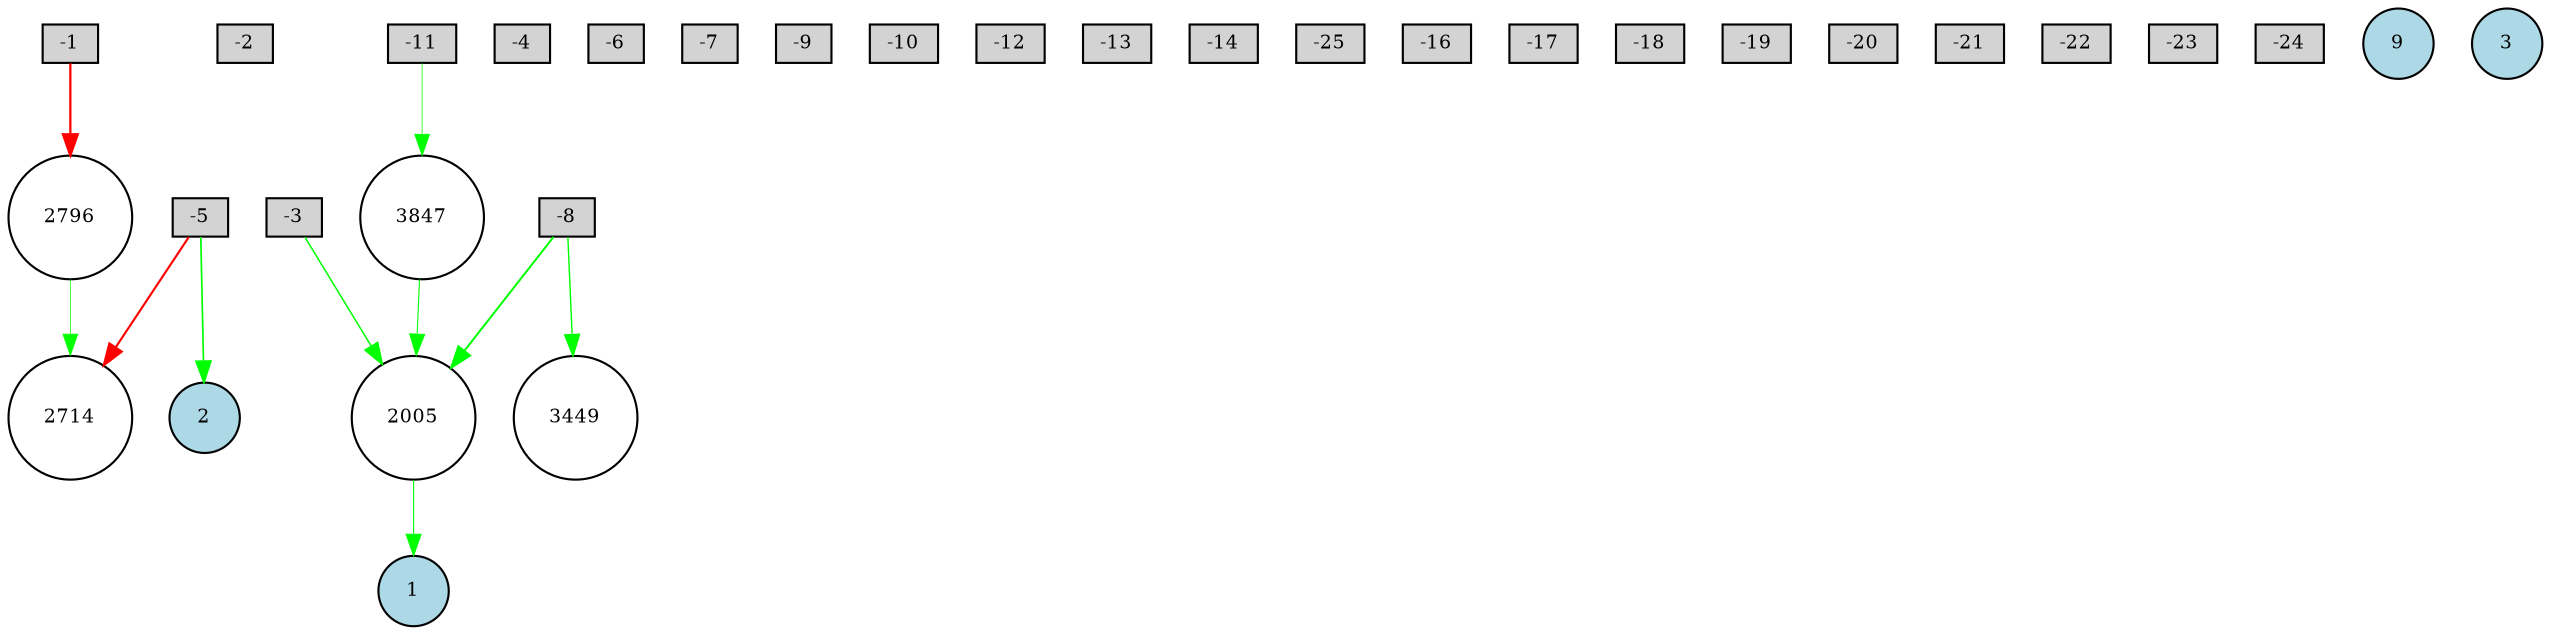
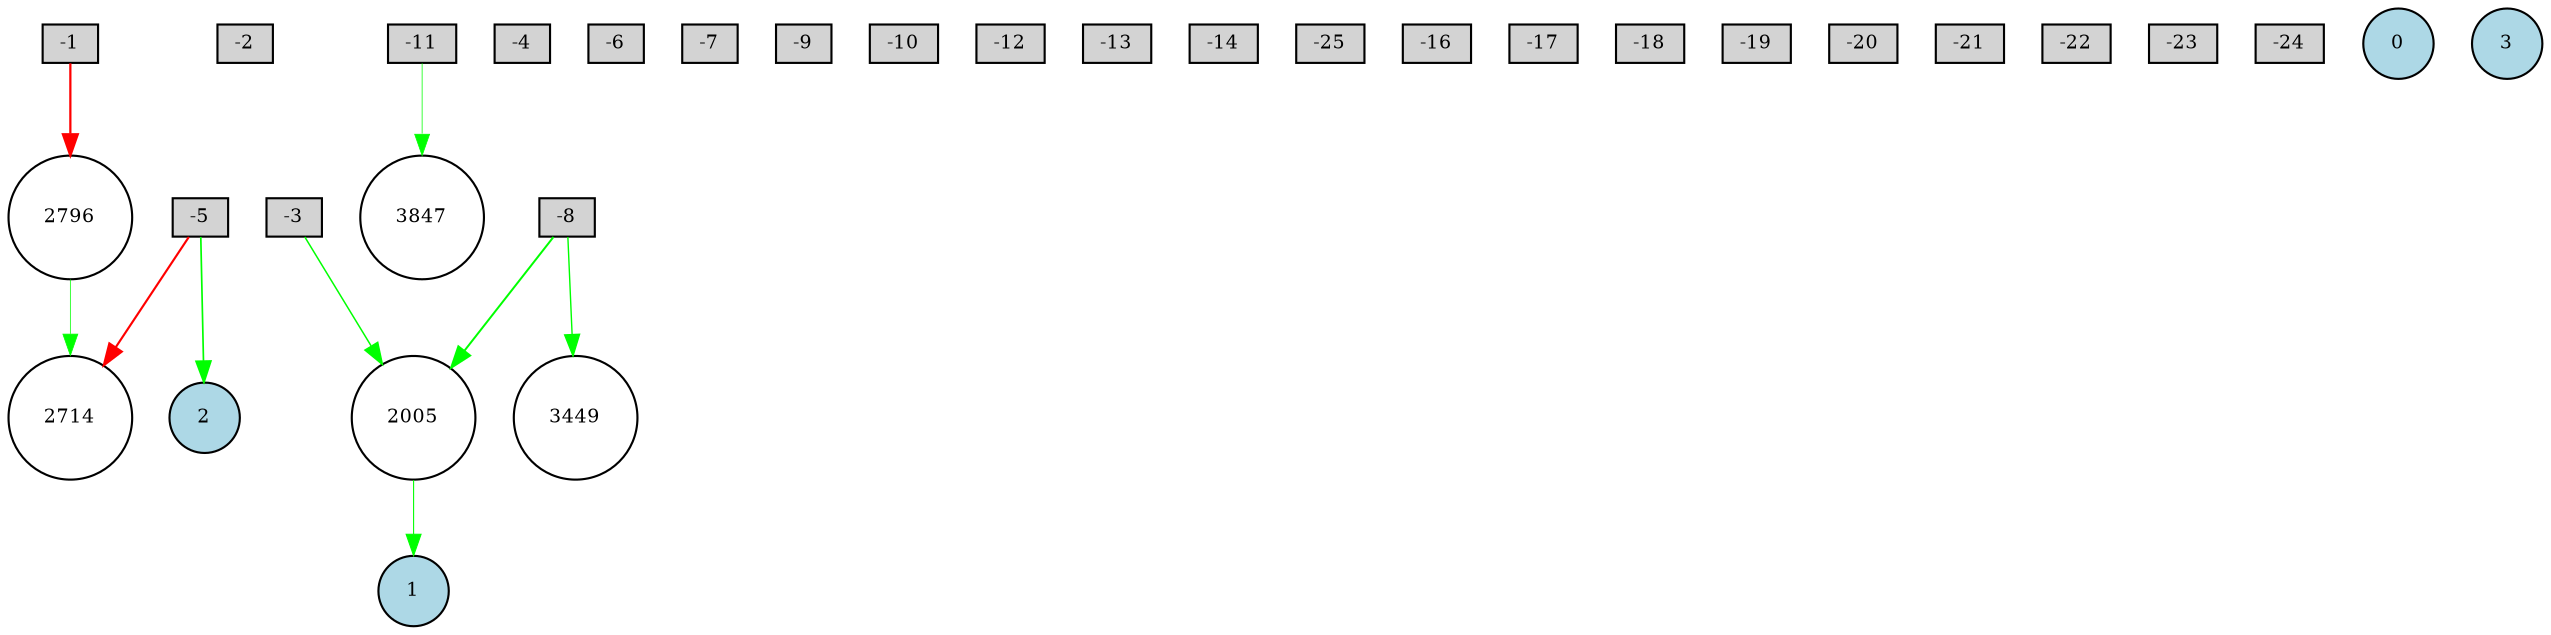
  digraph {
    node [fillcolor=lightgray fontsize=9 shape=box style=filled]
    edge [color=green style=solid]
    -1 [height=0.2 width=0.2]
    2796 [fillcolor=white height=0.2 shape=circle width=0.2]
    2714 [fillcolor=white height=0.2 shape=circle width=0.2]
    -2 [height=0.2 width=0.2]
    -3 [height=0.2 width=0.2]
    2005 [fillcolor=white height=0.2 shape=circle width=0.2]
    1 [fillcolor=lightblue height=0.2 shape=circle width=0.2]
    -4 [height=0.2 width=0.2]
    -5 [height=0.2 width=0.2]
    2 [fillcolor=lightblue height=0.2 shape=circle width=0.2]
    -6 [height=0.2 width=0.2]
    -7 [height=0.2 width=0.2]
    -8 [height=0.2 width=0.2]
    3449 [fillcolor=white height=0.2 shape=circle width=0.2]
    -9 [height=0.2 width=0.2]
    -10 [height=0.2 width=0.2]
    -11 [height=0.2 width=0.2]
    3847 [fillcolor=white height=0.2 shape=circle width=0.2]
    -12 [height=0.2 width=0.2]
    -13 [height=0.2 width=0.2]
    -14 [height=0.2 width=0.2]
    n22 [height=0.2 label=-25 width=0.2]
    -16 [height=0.2 width=0.2]
    -17 [height=0.2 width=0.2]
    -18 [height=0.2 width=0.2]
    -19 [height=0.2 width=0.2]
    -20 [height=0.2 width=0.2]
    -21 [height=0.2 width=0.2]
    -22 [height=0.2 width=0.2]
    -23 [height=0.2 width=0.2]
    -24 [height=0.2 width=0.2]
-   0 [fillcolor=lightblue height=0.2 shape=circle width=0.2 label=9]
+   0 [fillcolor=lightblue height=0.2 shape=circle width=0.2]
    3 [fillcolor=lightblue height=0.2 shape=circle width=0.2]
    -1 -> 2796 [color=red penwidth=1.0561306797571584]
    2796 -> 2714 [penwidth=0.3549224612969063]
    -3 -> 2005 [penwidth=0.704077431324065]
    2005 -> 1 [penwidth=0.5097041144971552]
    -5 -> 2714 [color=red penwidth=1.0006629592915137]
    -5 -> 2 [penwidth=0.7977449328898161]
    -8 -> 2005 [penwidth=0.9330436874342377]
    -8 -> 3449 [penwidth=0.6554446919662671]
    -11 -> 3847 [penwidth=0.3538659712852783]
-   3847 -> 2005 [penwidth=0.5044665603536472]
  }
